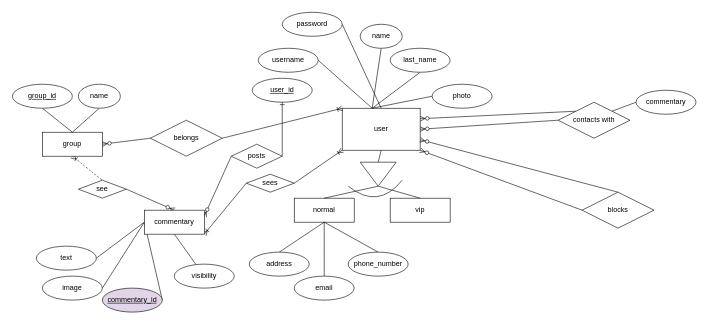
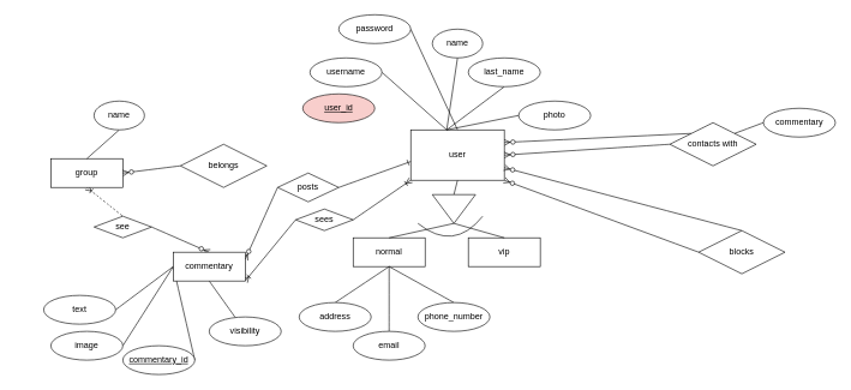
  <mxCell id="0" />
  <mxCell id="1" parent="0" />
  <mxCell id="2" style="edgeStyle=none;rounded=0;orthogonalLoop=1;jettySize=auto;html=1;exitX=0.5;exitY=1;exitDx=0;exitDy=0;entryX=0;entryY=0.5;entryDx=0;entryDy=0;endArrow=none;endFill=0;" edge="1" parent="1" source="5" target="21"><mxGeometry relative="1" as="geometry" /></mxCell>
  <mxCell id="3" style="edgeStyle=none;curved=1;orthogonalLoop=1;jettySize=auto;html=1;exitX=1;exitY=0.25;exitDx=0;exitDy=0;entryX=0;entryY=0;entryDx=0;entryDy=0;endArrow=none;endFill=0;startArrow=ERzeroToMany;startFill=1;" edge="1" parent="1" source="5" target="30"><mxGeometry relative="1" as="geometry" /></mxCell>
  <mxCell id="4" style="edgeStyle=none;curved=1;orthogonalLoop=1;jettySize=auto;html=1;exitX=1;exitY=1;exitDx=0;exitDy=0;entryX=0;entryY=0.5;entryDx=0;entryDy=0;startArrow=ERzeroToMany;startFill=1;endArrow=none;endFill=0;" edge="1" parent="1" source="5" target="43"><mxGeometry relative="1" as="geometry" /></mxCell>
  <mxCell id="5" value="user" style="whiteSpace=wrap;html=1;align=center;" vertex="1" parent="1"><mxGeometry x="570" y="180" width="130" height="70" as="geometry" /></mxCell>
  <mxCell id="6" style="edgeStyle=none;rounded=0;orthogonalLoop=1;jettySize=auto;html=1;exitX=1;exitY=0.5;exitDx=0;exitDy=0;entryX=0.5;entryY=0;entryDx=0;entryDy=0;endArrow=none;endFill=0;" edge="1" parent="1" source="7" target="5"><mxGeometry relative="1" as="geometry" /></mxCell>
  <mxCell id="7" value="password" style="ellipse;whiteSpace=wrap;html=1;align=center;" vertex="1" parent="1"><mxGeometry x="470" y="20" width="100" height="40" as="geometry" /></mxCell>
- <mxCell id="8" value="user_id" style="ellipse;whiteSpace=wrap;html=1;align=center;fontStyle=4;" vertex="1" parent="1"><mxGeometry x="420" y="130" width="100" height="40" as="geometry" /></mxCell>
+ <mxCell id="8" value="user_id" style="ellipse;whiteSpace=wrap;html=1;align=center;fontStyle=4;fillColor=#f8cecc;" vertex="1" parent="1"><mxGeometry x="420" y="130" width="100" height="40" as="geometry" /></mxCell>
  <mxCell id="9" style="edgeStyle=none;rounded=0;orthogonalLoop=1;jettySize=auto;html=1;exitX=0.5;exitY=1;exitDx=0;exitDy=0;endArrow=none;endFill=0;" edge="1" parent="1" source="10"><mxGeometry relative="1" as="geometry"><mxPoint x="620" y="180" as="targetPoint" /></mxGeometry></mxCell>
  <mxCell id="10" value="name" style="ellipse;whiteSpace=wrap;html=1;align=center;" vertex="1" parent="1"><mxGeometry x="600" y="40" width="70" height="40" as="geometry" /></mxCell>
  <mxCell id="11" style="edgeStyle=none;rounded=0;orthogonalLoop=1;jettySize=auto;html=1;exitX=0.5;exitY=1;exitDx=0;exitDy=0;endArrow=none;endFill=0;" edge="1" parent="1" source="12"><mxGeometry relative="1" as="geometry"><mxPoint x="620" y="180" as="targetPoint" /></mxGeometry></mxCell>
  <mxCell id="12" value="last_name" style="ellipse;whiteSpace=wrap;html=1;align=center;" vertex="1" parent="1"><mxGeometry x="650" y="80" width="100" height="40" as="geometry" /></mxCell>
  <mxCell id="13" style="edgeStyle=none;rounded=0;orthogonalLoop=1;jettySize=auto;html=1;exitX=0;exitY=0.5;exitDx=0;exitDy=0;endArrow=none;endFill=0;" edge="1" parent="1" source="14"><mxGeometry relative="1" as="geometry"><mxPoint x="620" y="180" as="targetPoint" /></mxGeometry></mxCell>
  <mxCell id="14" value="photo" style="ellipse;whiteSpace=wrap;html=1;align=center;" vertex="1" parent="1"><mxGeometry x="720" y="140" width="100" height="40" as="geometry" /></mxCell>
  <mxCell id="15" style="edgeStyle=none;rounded=0;orthogonalLoop=1;jettySize=auto;html=1;exitX=1;exitY=0.5;exitDx=0;exitDy=0;endArrow=none;endFill=0;" edge="1" parent="1" source="16"><mxGeometry relative="1" as="geometry"><mxPoint x="620" y="180" as="targetPoint" /></mxGeometry></mxCell>
  <mxCell id="16" value="username" style="ellipse;whiteSpace=wrap;html=1;align=center;" vertex="1" parent="1"><mxGeometry x="430" y="80" width="100" height="40" as="geometry" /></mxCell>
  <mxCell id="17" value="normal" style="whiteSpace=wrap;html=1;align=center;" vertex="1" parent="1"><mxGeometry x="490" y="330" width="100" height="40" as="geometry" /></mxCell>
  <mxCell id="18" value="vip" style="whiteSpace=wrap;html=1;align=center;" vertex="1" parent="1"><mxGeometry x="650" y="330" width="100" height="40" as="geometry" /></mxCell>
  <mxCell id="19" style="edgeStyle=none;rounded=0;orthogonalLoop=1;jettySize=auto;html=1;exitX=1;exitY=0.5;exitDx=0;exitDy=0;entryX=0.5;entryY=0;entryDx=0;entryDy=0;endArrow=none;endFill=0;" edge="1" parent="1" source="21" target="17"><mxGeometry relative="1" as="geometry" /></mxCell>
  <mxCell id="20" style="edgeStyle=none;rounded=0;orthogonalLoop=1;jettySize=auto;html=1;exitX=1;exitY=0.5;exitDx=0;exitDy=0;entryX=0.5;entryY=0;entryDx=0;entryDy=0;endArrow=none;endFill=0;" edge="1" parent="1" source="21" target="18"><mxGeometry relative="1" as="geometry" /></mxCell>
  <mxCell id="21" value="" style="triangle;whiteSpace=wrap;html=1;rotation=90;" vertex="1" parent="1"><mxGeometry x="610" y="260" width="40" height="60" as="geometry" /></mxCell>
  <mxCell id="22" value="" style="endArrow=none;html=1;curved=1;" edge="1" parent="1"><mxGeometry width="50" height="50" relative="1" as="geometry"><mxPoint x="580" y="310" as="sourcePoint" /><mxPoint x="670" y="300" as="targetPoint" /><Array as="points"><mxPoint x="630" y="350" /></Array></mxGeometry></mxCell>
  <mxCell id="23" style="edgeStyle=none;curved=1;orthogonalLoop=1;jettySize=auto;html=1;exitX=0.5;exitY=0;exitDx=0;exitDy=0;entryX=0.5;entryY=1;entryDx=0;entryDy=0;endArrow=none;endFill=0;" edge="1" parent="1" source="24" target="17"><mxGeometry relative="1" as="geometry" /></mxCell>
  <mxCell id="24" value="address" style="ellipse;whiteSpace=wrap;html=1;align=center;" vertex="1" parent="1"><mxGeometry x="415" y="420" width="100" height="40" as="geometry" /></mxCell>
  <mxCell id="25" style="edgeStyle=none;curved=1;orthogonalLoop=1;jettySize=auto;html=1;exitX=0.5;exitY=0;exitDx=0;exitDy=0;endArrow=none;endFill=0;" edge="1" parent="1" source="26"><mxGeometry relative="1" as="geometry"><mxPoint x="540" y="370" as="targetPoint" /></mxGeometry></mxCell>
  <mxCell id="26" value="phone_number" style="ellipse;whiteSpace=wrap;html=1;align=center;" vertex="1" parent="1"><mxGeometry x="580" y="420" width="100" height="40" as="geometry" /></mxCell>
  <mxCell id="27" style="edgeStyle=none;curved=1;orthogonalLoop=1;jettySize=auto;html=1;exitX=0.5;exitY=0;exitDx=0;exitDy=0;endArrow=none;endFill=0;" edge="1" parent="1" source="28"><mxGeometry relative="1" as="geometry"><mxPoint x="540" y="370" as="targetPoint" /></mxGeometry></mxCell>
  <mxCell id="28" value="email" style="ellipse;whiteSpace=wrap;html=1;align=center;" vertex="1" parent="1"><mxGeometry x="490" y="460" width="100" height="40" as="geometry" /></mxCell>
  <mxCell id="29" style="edgeStyle=none;curved=1;orthogonalLoop=1;jettySize=auto;html=1;exitX=0;exitY=0.5;exitDx=0;exitDy=0;entryX=1;entryY=0.5;entryDx=0;entryDy=0;endArrow=ERzeroToMany;endFill=1;" edge="1" parent="1" source="30" target="5"><mxGeometry relative="1" as="geometry" /></mxCell>
  <mxCell id="30" value="contacts with" style="shape=rhombus;perimeter=rhombusPerimeter;whiteSpace=wrap;html=1;align=center;" vertex="1" parent="1"><mxGeometry x="930" y="170" width="120" height="60" as="geometry" /></mxCell>
  <mxCell id="31" style="edgeStyle=none;curved=1;orthogonalLoop=1;jettySize=auto;html=1;exitX=0;exitY=0.5;exitDx=0;exitDy=0;entryX=1;entryY=0;entryDx=0;entryDy=0;startArrow=none;startFill=0;endArrow=none;endFill=0;" edge="1" parent="1" source="32" target="30"><mxGeometry relative="1" as="geometry" /></mxCell>
  <mxCell id="32" value="commentary" style="ellipse;whiteSpace=wrap;html=1;align=center;" vertex="1" parent="1"><mxGeometry x="1060" y="150" width="100" height="40" as="geometry" /></mxCell>
  <mxCell id="33" style="edgeStyle=none;curved=1;orthogonalLoop=1;jettySize=auto;html=1;exitX=0.5;exitY=1;exitDx=0;exitDy=0;entryX=0.5;entryY=0;entryDx=0;entryDy=0;startArrow=ERoneToMany;startFill=0;endArrow=none;endFill=0;dashed=1;" edge="1" parent="1" source="34" target="56"><mxGeometry relative="1" as="geometry" /></mxCell>
  <mxCell id="34" value="group" style="whiteSpace=wrap;html=1;align=center;" vertex="1" parent="1"><mxGeometry x="70" y="220" width="100" height="40" as="geometry" /></mxCell>
  <mxCell id="35" style="edgeStyle=none;curved=1;orthogonalLoop=1;jettySize=auto;html=1;exitX=0;exitY=0.5;exitDx=0;exitDy=0;entryX=1;entryY=0.5;entryDx=0;entryDy=0;startArrow=none;startFill=0;endArrow=ERzeroToMany;endFill=1;" edge="1" parent="1" source="37" target="34"><mxGeometry relative="1" as="geometry" /></mxCell>
- <mxCell id="36" style="edgeStyle=none;curved=1;orthogonalLoop=1;jettySize=auto;html=1;exitX=1;exitY=0.5;exitDx=0;exitDy=0;entryX=0;entryY=0;entryDx=0;entryDy=0;startArrow=none;startFill=0;endArrow=ERoneToMany;endFill=0;" edge="1" parent="1" source="37" target="5"><mxGeometry relative="1" as="geometry" /></mxCell>
  <mxCell id="37" value="belongs" style="shape=rhombus;perimeter=rhombusPerimeter;whiteSpace=wrap;html=1;align=center;" vertex="1" parent="1"><mxGeometry x="250" y="200" width="120" height="60" as="geometry" /></mxCell>
  <mxCell id="38" style="edgeStyle=none;rounded=0;orthogonalLoop=1;jettySize=auto;html=1;exitX=0.5;exitY=1;exitDx=0;exitDy=0;endArrow=none;endFill=0;entryX=0.5;entryY=0;entryDx=0;entryDy=0;" edge="1" parent="1" source="39" target="34"><mxGeometry relative="1" as="geometry"><mxPoint x="110" y="220" as="targetPoint" /></mxGeometry></mxCell>
  <mxCell id="39" value="name" style="ellipse;whiteSpace=wrap;html=1;align=center;" vertex="1" parent="1"><mxGeometry x="130" y="140" width="70" height="40" as="geometry" /></mxCell>
- <mxCell id="40" style="edgeStyle=none;curved=1;orthogonalLoop=1;jettySize=auto;html=1;exitX=0.5;exitY=1;exitDx=0;exitDy=0;entryX=0.5;entryY=0;entryDx=0;entryDy=0;startArrow=none;startFill=0;endArrow=none;endFill=0;" edge="1" parent="1" source="41" target="34"><mxGeometry relative="1" as="geometry" /></mxCell>
- <mxCell id="41" value="group_id" style="ellipse;whiteSpace=wrap;html=1;align=center;fontStyle=4;" vertex="1" parent="1"><mxGeometry x="20" y="140" width="100" height="40" as="geometry" /></mxCell>
  <mxCell id="42" style="edgeStyle=none;curved=1;orthogonalLoop=1;jettySize=auto;html=1;exitX=0.5;exitY=0;exitDx=0;exitDy=0;entryX=1;entryY=0.75;entryDx=0;entryDy=0;startArrow=none;startFill=0;endArrow=ERzeroToMany;endFill=1;" edge="1" parent="1" source="43" target="5"><mxGeometry relative="1" as="geometry" /></mxCell>
  <mxCell id="43" value="blocks" style="shape=rhombus;perimeter=rhombusPerimeter;whiteSpace=wrap;html=1;align=center;" vertex="1" parent="1"><mxGeometry x="970" y="320" width="120" height="60" as="geometry" /></mxCell>
  <mxCell id="44" style="edgeStyle=none;curved=1;orthogonalLoop=1;jettySize=auto;html=1;exitX=0.5;exitY=1;exitDx=0;exitDy=0;startArrow=none;startFill=0;endArrow=none;endFill=0;" edge="1" parent="1" source="60" target="48"><mxGeometry relative="1" as="geometry" /></mxCell>
- <mxCell id="45" style="edgeStyle=none;curved=1;orthogonalLoop=1;jettySize=auto;html=1;exitX=1;exitY=0.5;exitDx=0;exitDy=0;startArrow=none;startFill=0;endArrow=ERone;endFill=0;" edge="1" parent="1" source="47" target="8"><mxGeometry relative="1" as="geometry" /></mxCell>
+ <mxCell id="45" style="edgeStyle=none;curved=1;orthogonalLoop=1;jettySize=auto;html=1;exitX=1;exitY=0.5;exitDx=0;exitDy=0;entryX=0;entryY=0.629;entryDx=0;entryDy=0;entryPerimeter=0;startArrow=none;startFill=0;endArrow=ERone;endFill=0;" edge="1" parent="1" source="47" target="5"><mxGeometry relative="1" as="geometry" /></mxCell>
  <mxCell id="46" style="edgeStyle=none;curved=1;orthogonalLoop=1;jettySize=auto;html=1;exitX=0;exitY=0.5;exitDx=0;exitDy=0;entryX=1;entryY=0.25;entryDx=0;entryDy=0;startArrow=none;startFill=0;endArrow=ERzeroToMany;endFill=1;" edge="1" parent="1" source="47" target="60"><mxGeometry relative="1" as="geometry" /></mxCell>
  <mxCell id="47" value="posts" style="shape=rhombus;perimeter=rhombusPerimeter;whiteSpace=wrap;html=1;align=center;" vertex="1" parent="1"><mxGeometry x="385" y="240" width="85" height="40" as="geometry" /></mxCell>
  <mxCell id="48" value="visibility" style="ellipse;whiteSpace=wrap;html=1;align=center;" vertex="1" parent="1"><mxGeometry x="290" y="440" width="100" height="40" as="geometry" /></mxCell>
  <mxCell id="49" style="edgeStyle=none;curved=1;orthogonalLoop=1;jettySize=auto;html=1;exitX=1;exitY=0.5;exitDx=0;exitDy=0;entryX=0;entryY=0.5;entryDx=0;entryDy=0;startArrow=none;startFill=0;endArrow=none;endFill=0;" edge="1" parent="1" source="50" target="60"><mxGeometry relative="1" as="geometry" /></mxCell>
- <mxCell id="50" value="commentary_id" style="ellipse;whiteSpace=wrap;html=1;align=center;fontStyle=4;fillColor=#e1d5e7;" vertex="1" parent="1"><mxGeometry x="170" y="480" width="100" height="40" as="geometry" /></mxCell>
+ <mxCell id="50" value="commentary_id" style="ellipse;whiteSpace=wrap;html=1;align=center;fontStyle=4;" vertex="1" parent="1"><mxGeometry x="170" y="480" width="100" height="40" as="geometry" /></mxCell>
  <mxCell id="51" style="edgeStyle=none;curved=1;orthogonalLoop=1;jettySize=auto;html=1;exitX=1;exitY=0.5;exitDx=0;exitDy=0;entryX=0;entryY=0.5;entryDx=0;entryDy=0;startArrow=none;startFill=0;endArrow=none;endFill=0;" edge="1" parent="1" source="52" target="60"><mxGeometry relative="1" as="geometry" /></mxCell>
  <mxCell id="52" value="text" style="ellipse;whiteSpace=wrap;html=1;align=center;" vertex="1" parent="1"><mxGeometry x="60" y="410" width="100" height="40" as="geometry" /></mxCell>
  <mxCell id="53" style="edgeStyle=none;curved=1;orthogonalLoop=1;jettySize=auto;html=1;exitX=1;exitY=0.5;exitDx=0;exitDy=0;startArrow=none;startFill=0;endArrow=none;endFill=0;" edge="1" parent="1" source="54"><mxGeometry relative="1" as="geometry"><mxPoint x="240" y="370" as="targetPoint" /></mxGeometry></mxCell>
  <mxCell id="54" value="image" style="ellipse;whiteSpace=wrap;html=1;align=center;" vertex="1" parent="1"><mxGeometry x="70" y="460" width="100" height="40" as="geometry" /></mxCell>
  <mxCell id="55" style="edgeStyle=none;curved=1;orthogonalLoop=1;jettySize=auto;html=1;exitX=1;exitY=0.5;exitDx=0;exitDy=0;entryX=0.5;entryY=0;entryDx=0;entryDy=0;startArrow=none;startFill=0;endArrow=ERzeroToMany;endFill=1;" edge="1" parent="1" source="56" target="60"><mxGeometry relative="1" as="geometry" /></mxCell>
  <mxCell id="56" value="see" style="shape=rhombus;perimeter=rhombusPerimeter;whiteSpace=wrap;html=1;align=center;" vertex="1" parent="1"><mxGeometry x="130" y="300" width="80" height="30" as="geometry" /></mxCell>
  <mxCell id="57" style="edgeStyle=none;curved=1;orthogonalLoop=1;jettySize=auto;html=1;exitX=0;exitY=0.5;exitDx=0;exitDy=0;entryX=1;entryY=1;entryDx=0;entryDy=0;startArrow=none;startFill=0;endArrow=ERoneToMany;endFill=0;" edge="1" parent="1" source="59" target="60"><mxGeometry relative="1" as="geometry" /></mxCell>
  <mxCell id="58" style="edgeStyle=none;curved=1;orthogonalLoop=1;jettySize=auto;html=1;exitX=1;exitY=0.5;exitDx=0;exitDy=0;entryX=0;entryY=1;entryDx=0;entryDy=0;startArrow=none;startFill=0;endArrow=ERoneToMany;endFill=0;" edge="1" parent="1" source="59" target="5"><mxGeometry relative="1" as="geometry" /></mxCell>
  <mxCell id="59" value="sees" style="shape=rhombus;perimeter=rhombusPerimeter;whiteSpace=wrap;html=1;align=center;" vertex="1" parent="1"><mxGeometry x="410" y="290" width="80" height="30" as="geometry" /></mxCell>
  <mxCell id="60" value="commentary" style="whiteSpace=wrap;html=1;align=center;" vertex="1" parent="1"><mxGeometry x="240" y="350" width="100" height="40" as="geometry" /></mxCell>
